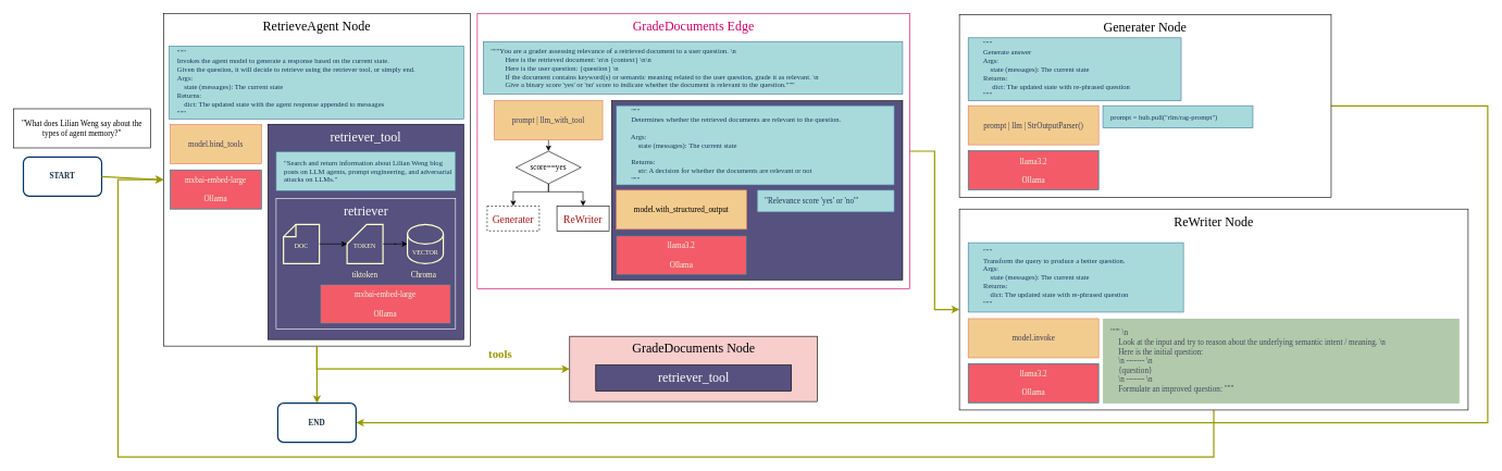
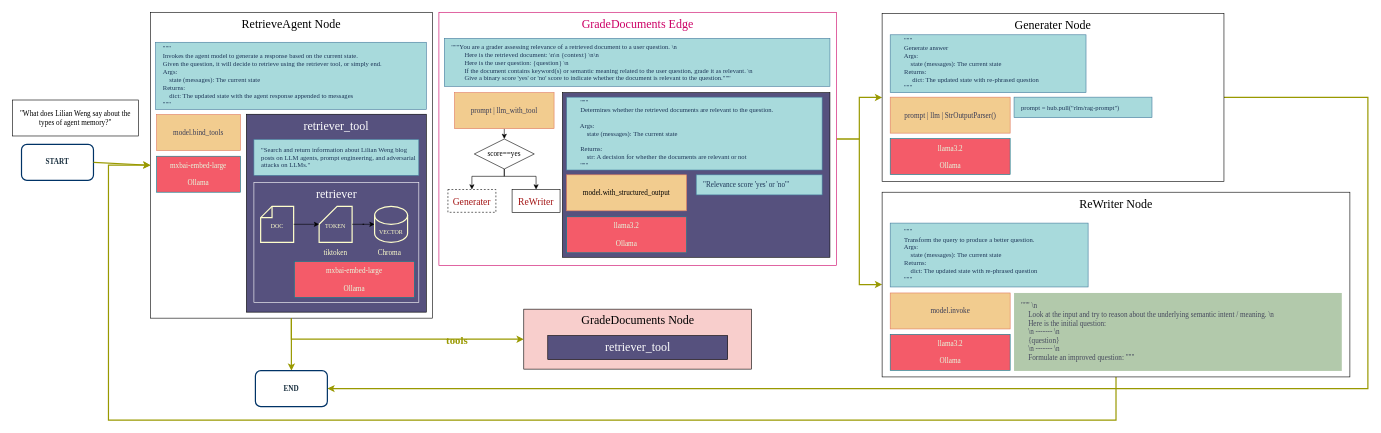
  <mxCell id="0" />
  <mxCell id="1" parent="0" />
+ <mxCell id="2" style="edgeStyle=orthogonalEdgeStyle;rounded=0;orthogonalLoop=1;jettySize=auto;html=1;exitX=1;exitY=0.5;exitDx=0;exitDy=0;entryX=0;entryY=0.5;entryDx=0;entryDy=0;strokeWidth=2;strokeColor=#999900;fontFamily=Poppins;" edge="1" parent="1" source="4" target="12"><mxGeometry relative="1" as="geometry" /></mxCell>
  <mxCell id="3" style="edgeStyle=orthogonalEdgeStyle;rounded=0;orthogonalLoop=1;jettySize=auto;html=1;exitX=1;exitY=0.5;exitDx=0;exitDy=0;entryX=0;entryY=0.5;entryDx=0;entryDy=0;strokeWidth=2;strokeColor=#999900;fontFamily=Poppins;" edge="1" parent="1" source="4" target="14"><mxGeometry relative="1" as="geometry" /></mxCell>
  <mxCell id="4" value="GradeDocuments Edge" style="rounded=0;whiteSpace=wrap;verticalAlign=top;fontSize=20;fontFamily=Poppins;fontColor=#CC0066;strokeColor=#CC0066;" vertex="1" parent="1"><mxGeometry x="731" y="20" width="663" height="422.5" as="geometry" /></mxCell>
  <mxCell id="5" value="" style="rounded=0;whiteSpace=wrap;fontFamily=Poppins;fontSize=20;labelBackgroundColor=none;fontColor=#FFFFFF;fontStyle=0;verticalAlign=top;fillColor=#56517E;" vertex="1" parent="1"><mxGeometry x="937" y="154" width="446" height="274.5" as="geometry" /></mxCell>
  <mxCell id="6" style="rounded=0;orthogonalLoop=1;jettySize=auto;html=1;exitX=0.5;exitY=1;exitDx=0;exitDy=0;entryX=0.5;entryY=0;entryDx=0;entryDy=0;strokeColor=#999900;strokeWidth=2;fontFamily=Poppins;" edge="1" parent="1" source="7" target="22"><mxGeometry relative="1" as="geometry" /></mxCell>
  <mxCell id="7" value="RetrieveAgent Node" style="rounded=0;whiteSpace=wrap;fontFamily=Poppins;fontSize=20;labelBackgroundColor=none;fontColor=default;fontStyle=0;verticalAlign=top;" vertex="1" parent="1"><mxGeometry x="250" y="20" width="470" height="510" as="geometry" /></mxCell>
  <mxCell id="8" value="&lt;div style=&quot;font-size: 18px; line-height: 21px; white-space-collapse: preserve;&quot;&gt;&lt;br style=&quot;font-size: 18px;&quot;&gt;&lt;/div&gt;" style="text;html=1;align=center;verticalAlign=middle;resizable=0;points=[];autosize=1;strokeColor=none;fillColor=none;fontSize=18;fontFamily=Poppins;labelBackgroundColor=none;fontColor=default;fontStyle=0;" parent="1" vertex="1"><mxGeometry x="580.25" y="245.25" width="20" height="30" as="geometry" /></mxCell>
  <mxCell id="9" style="edgeStyle=orthogonalEdgeStyle;rounded=0;orthogonalLoop=1;jettySize=auto;html=1;entryX=0;entryY=0;entryDx=0;entryDy=30;entryPerimeter=0;fontSize=18;fontFamily=Roboto;labelBackgroundColor=none;fontColor=default;fontStyle=0;exitX=0;exitY=0.5;exitDx=0;exitDy=0;exitPerimeter=0;" parent="1" edge="1"><mxGeometry relative="1" as="geometry"><Array as="points" /><mxPoint x="432.75" y="219.5" as="targetPoint" /></mxGeometry></mxCell>
  <mxCell id="10" style="edgeStyle=orthogonalEdgeStyle;rounded=0;orthogonalLoop=1;jettySize=auto;html=1;entryX=0;entryY=0.5;entryDx=0;entryDy=0;entryPerimeter=0;fontFamily=Roboto;fontSize=18;labelBackgroundColor=none;fontColor=default;fontStyle=0;" parent="1" edge="1"><mxGeometry relative="1" as="geometry"><mxPoint x="525.25" y="219.5" as="targetPoint" /></mxGeometry></mxCell>
  <mxCell id="11" style="edgeStyle=orthogonalEdgeStyle;rounded=0;orthogonalLoop=1;jettySize=auto;html=1;exitX=1;exitY=0.5;exitDx=0;exitDy=0;entryX=1;entryY=0.5;entryDx=0;entryDy=0;strokeWidth=2;strokeColor=#999900;fontFamily=Poppins;" edge="1" parent="1" source="12" target="22"><mxGeometry relative="1" as="geometry"><Array as="points"><mxPoint x="2280" y="162" /><mxPoint x="2280" y="648" /></Array></mxGeometry></mxCell>
  <mxCell id="12" value="Generater Node" style="rounded=0;whiteSpace=wrap;fontFamily=Poppins;fontSize=20;labelBackgroundColor=none;fontColor=#000000;fontStyle=0;verticalAlign=top;" parent="1" vertex="1"><mxGeometry x="1470" y="22" width="570" height="280" as="geometry" /></mxCell>
  <mxCell id="13" style="edgeStyle=orthogonalEdgeStyle;rounded=0;orthogonalLoop=1;jettySize=auto;html=1;exitX=0.5;exitY=1;exitDx=0;exitDy=0;entryX=0;entryY=0.5;entryDx=0;entryDy=0;strokeWidth=2;strokeColor=#999900;fontFamily=Poppins;" edge="1" parent="1" source="14" target="7"><mxGeometry relative="1" as="geometry"><Array as="points"><mxPoint x="1860" y="700" /><mxPoint x="180" y="700" /><mxPoint x="180" y="275" /></Array></mxGeometry></mxCell>
  <mxCell id="14" value="ReWriter Node" style="rounded=0;whiteSpace=wrap;fontFamily=Poppins;fontSize=20;labelBackgroundColor=none;fontColor=#000000;fontStyle=0;verticalAlign=top;" parent="1" vertex="1"><mxGeometry x="1470" y="320" width="780" height="308" as="geometry" /></mxCell>
  <mxCell id="15" value="&lt;span style=&quot;color: rgb(0, 0, 0);&quot;&gt;model.with_structured_output&lt;/span&gt;" style="rounded=0;whiteSpace=wrap;html=1;labelBackgroundColor=none;fillColor=#F2CC8F;strokeColor=#E07A5F;fontColor=#393C56;fontFamily=Poppins;flipV=1;" vertex="1" parent="1"><mxGeometry x="944" y="291" width="200" height="60" as="geometry" /></mxCell>
  <mxCell id="16" value="    &quot;&quot;&quot;&#10;    Determines whether the retrieved documents are relevant to the question.&#10;&#10;    Args:&#10;        state (messages): The current state&#10;&#10;    Returns:&#10;        str: A decision for whether the documents are relevant or not&#10;    &quot;&quot;&quot;" style="rounded=0;whiteSpace=wrap;labelBackgroundColor=none;fillColor=#A8DADC;strokeColor=#457B9D;fontColor=#1D3557;align=left;spacingLeft=10;fontFamily=Poppins;fontSize=11;flipV=1;" vertex="1" parent="1"><mxGeometry x="944" y="161.5" width="426" height="121.5" as="geometry" /></mxCell>
  <mxCell id="17" value="llama3.2&#10;&#10;Ollama" style="rounded=0;whiteSpace=wrap;labelBackgroundColor=none;fillColor=#F45B69;strokeColor=#028090;fontColor=#E4FDE1;fontFamily=Poppins;flipV=1;" vertex="1" parent="1"><mxGeometry x="944" y="361" width="200" height="60" as="geometry" /></mxCell>
  <mxCell id="18" value="&quot;Relevance score 'yes' or 'no'&quot;" style="rounded=0;whiteSpace=wrap;labelBackgroundColor=none;fillColor=#A8DADC;strokeColor=#457B9D;fontColor=#1D3557;align=left;spacingLeft=10;fontFamily=Poppins;" vertex="1" parent="1"><mxGeometry x="1160" y="291" width="210" height="33.5" as="geometry" /></mxCell>
  <mxCell id="19" value="mxbai-embed-large&#10;&#10;Ollama" style="rounded=0;whiteSpace=wrap;labelBackgroundColor=none;fillColor=#F45B69;strokeColor=#028090;fontColor=#E4FDE1;fontFamily=Poppins;" vertex="1" parent="1"><mxGeometry x="260.25" y="260" width="139.75" height="60" as="geometry" /></mxCell>
  <mxCell id="20" value="&quot;&quot;&quot;&#10;Invokes the agent model to generate a response based on the current state. &#10;Given the question, it will decide to retrieve using the retriever tool, or simply end.&#10;Args:&#10;    state (messages): The current state&#10;Returns:&#10;    dict: The updated state with the agent response appended to messages&#10;&quot;&quot;&quot;" style="rounded=0;whiteSpace=wrap;labelBackgroundColor=none;fillColor=#A8DADC;strokeColor=#457B9D;fontColor=#1D3557;align=left;spacingLeft=10;fontFamily=Poppins;fontSize=11;" vertex="1" parent="1"><mxGeometry x="258.5" y="70" width="451.5" height="112" as="geometry" /></mxCell>
  <mxCell id="21" value="START" style="rounded=1;whiteSpace=wrap;html=1;strokeColor=#003366;fontColor=#182E3E;fillColor=default;fontFamily=Poppins;strokeWidth=2;fontStyle=1" vertex="1" parent="1"><mxGeometry x="35" y="240.25" width="120" height="60" as="geometry" /></mxCell>
  <mxCell id="22" value="END" style="rounded=1;whiteSpace=wrap;html=1;strokeColor=#003366;fontColor=#182E3E;fillColor=default;fontFamily=Poppins;strokeWidth=2;fontStyle=1" vertex="1" parent="1"><mxGeometry x="425" y="617.5" width="120" height="60" as="geometry" /></mxCell>
  <mxCell id="23" style="rounded=0;orthogonalLoop=1;jettySize=auto;html=1;exitX=1;exitY=0.5;exitDx=0;exitDy=0;entryX=0;entryY=0.5;entryDx=0;entryDy=0;strokeColor=#999900;fontColor=#FFFFFF;strokeWidth=2;fontFamily=Poppins;" edge="1" parent="1" source="21" target="7"><mxGeometry relative="1" as="geometry"><mxPoint x="-170" y="-830" as="sourcePoint" /><mxPoint x="-115" y="-770" as="targetPoint" /></mxGeometry></mxCell>
  <mxCell id="24" value="retriever_tool" style="rounded=0;whiteSpace=wrap;fontFamily=Poppins;fontSize=20;labelBackgroundColor=none;fontColor=#FFFFFF;fontStyle=0;verticalAlign=top;fillColor=#56517E;" vertex="1" parent="1"><mxGeometry x="410" y="190" width="300" height="330" as="geometry" /></mxCell>
  <mxCell id="25" value="retriever" style="rounded=0;whiteSpace=wrap;fontFamily=Poppins;fontSize=20;labelBackgroundColor=none;fontColor=#FFFFFF;fontStyle=0;verticalAlign=top;fillColor=#56517E;strokeColor=#FFFFFF;" vertex="1" parent="1"><mxGeometry x="422.5" y="304" width="275" height="200" as="geometry" /></mxCell>
  <mxCell id="26" value="&lt;div style=&quot;font-size: 18px; line-height: 21px; white-space-collapse: preserve;&quot;&gt;&lt;br style=&quot;font-size: 18px;&quot;&gt;&lt;/div&gt;" style="text;html=1;align=center;verticalAlign=middle;resizable=0;points=[];autosize=1;strokeColor=none;fillColor=none;fontSize=18;fontFamily=Poppins;labelBackgroundColor=none;fontColor=default;fontStyle=0;" vertex="1" parent="1"><mxGeometry x="678.75" y="399.25" width="20" height="30" as="geometry" /></mxCell>
  <mxCell id="27" value="DOC" style="shape=note;whiteSpace=wrap;backgroundOutline=1;darkOpacity=0.05;verticalAlign=middle;fontFamily=Poppins;fontSize=10;spacingTop=10;spacingBottom=3;flipH=1;labelBackgroundColor=none;fontStyle=0;fillColor=none;strokeColor=#FFFFCC;fontColor=#FFFFCC;strokeWidth=2;size=19;" vertex="1" parent="1"><mxGeometry x="433.75" y="343.5" width="55" height="60" as="geometry" /></mxCell>
  <mxCell id="28" value="TOKEN" style="shape=card;whiteSpace=wrap;verticalAlign=middle;fontFamily=Poppins;fontSize=10;spacingTop=10;spacingBottom=3;direction=east;labelBackgroundColor=none;fontStyle=0;fillColor=none;strokeColor=#FFFFCC;fontColor=#FFFFCC;strokeWidth=2;" vertex="1" parent="1"><mxGeometry x="531.25" y="343.5" width="55" height="60" as="geometry" /></mxCell>
  <mxCell id="29" value="VECTOR" style="shape=cylinder3;whiteSpace=wrap;boundedLbl=1;backgroundOutline=1;size=15;verticalAlign=middle;fontFamily=Poppins;fontSize=10;spacingTop=6;spacingBottom=5;labelBackgroundColor=none;fontStyle=0;fillColor=none;strokeColor=#FFFFCC;fontColor=#FFFFCC;strokeWidth=2;" vertex="1" parent="1"><mxGeometry x="623.75" y="343.5" width="55" height="60" as="geometry" /></mxCell>
  <mxCell id="30" style="edgeStyle=orthogonalEdgeStyle;rounded=0;orthogonalLoop=1;jettySize=auto;html=1;entryX=0;entryY=0;entryDx=0;entryDy=30;entryPerimeter=0;fontSize=18;fontFamily=Poppins;labelBackgroundColor=none;fontColor=default;fontStyle=0;exitX=0;exitY=0.5;exitDx=0;exitDy=0;exitPerimeter=0;" edge="1" parent="1" source="27" target="28"><mxGeometry relative="1" as="geometry"><Array as="points" /></mxGeometry></mxCell>
  <mxCell id="31" style="edgeStyle=orthogonalEdgeStyle;rounded=0;orthogonalLoop=1;jettySize=auto;html=1;entryX=0;entryY=0.5;entryDx=0;entryDy=0;entryPerimeter=0;fontFamily=Poppins;fontSize=18;labelBackgroundColor=none;fontColor=default;fontStyle=0;" edge="1" parent="1" source="28" target="29"><mxGeometry relative="1" as="geometry" /></mxCell>
  <mxCell id="32" value="mxbai-embed-large&#10;&#10;Ollama" style="rounded=0;whiteSpace=wrap;labelBackgroundColor=none;fillColor=#F45B69;strokeColor=#028090;fontColor=#E4FDE1;fontFamily=Poppins;" vertex="1" parent="1"><mxGeometry x="490" y="435.5" width="200" height="60" as="geometry" /></mxCell>
  <mxCell id="33" value="tiktoken" style="text;align=center;verticalAlign=middle;resizable=0;points=[];autosize=1;strokeColor=none;fillColor=none;fontColor=#FFFFCC;fontFamily=Poppins;" vertex="1" parent="1"><mxGeometry x="523.75" y="405.5" width="70" height="30" as="geometry" /></mxCell>
  <mxCell id="34" value="Chroma" style="text;align=center;verticalAlign=middle;resizable=0;points=[];autosize=1;strokeColor=none;fillColor=none;fontColor=#FFFFCC;fontFamily=Poppins;" vertex="1" parent="1"><mxGeometry x="613.75" y="405.5" width="70" height="30" as="geometry" /></mxCell>
  <mxCell id="35" value="&quot;Search and return information about Lilian Weng blog posts on LLM agents, prompt engineering, and adversarial attacks on LLMs.&quot;" style="rounded=0;whiteSpace=wrap;labelBackgroundColor=none;fillColor=#A8DADC;strokeColor=#457B9D;fontColor=#1D3557;align=left;spacingLeft=10;fontFamily=Poppins;fontSize=11;spacingRight=5;" vertex="1" parent="1"><mxGeometry x="422.5" y="232" width="275" height="60" as="geometry" /></mxCell>
  <mxCell id="36" value="model.bind_tools" style="rounded=0;whiteSpace=wrap;labelBackgroundColor=none;fillColor=#F2CC8F;strokeColor=#E07A5F;fontColor=#393C56;fontFamily=Poppins;" vertex="1" parent="1"><mxGeometry x="260.25" y="190.5" width="139.75" height="60" as="geometry" /></mxCell>
  <mxCell id="37" value="GradeDocuments Node" style="rounded=0;whiteSpace=wrap;fontFamily=Poppins;fontSize=20;labelBackgroundColor=none;fontColor=default;fontStyle=0;verticalAlign=top;fillColor=#f8cecc;" vertex="1" parent="1"><mxGeometry x="872.5" y="515" width="380" height="100" as="geometry" /></mxCell>
  <mxCell id="38" value="retriever_tool" style="rounded=0;whiteSpace=wrap;fontFamily=Poppins;fontSize=20;labelBackgroundColor=none;fontColor=#FFFFFF;fontStyle=0;verticalAlign=top;fillColor=#56517E;" vertex="1" parent="1"><mxGeometry x="912.5" y="559" width="300" height="40" as="geometry" /></mxCell>
  <mxCell id="39" style="edgeStyle=orthogonalEdgeStyle;rounded=0;orthogonalLoop=1;jettySize=auto;html=1;exitX=0.5;exitY=1;exitDx=0;exitDy=0;strokeColor=#999900;strokeWidth=2;fontFamily=Poppins;" edge="1" parent="1" source="7" target="37"><mxGeometry relative="1" as="geometry"><mxPoint x="495" y="540" as="sourcePoint" /><mxPoint x="847" y="640" as="targetPoint" /></mxGeometry></mxCell>
- <mxCell id="40" value="tools" style="text;html=1;align=center;verticalAlign=middle;resizable=0;points=[];autosize=1;strokeColor=none;fillColor=none;fontColor=#999900;fontFamily=Poppins;fontStyle=1;fontSize=18;" vertex="1" parent="1"><mxGeometry x="731" y="522" width="70" height="40" as="geometry" /></mxCell>
+ <mxCell id="40" value="tools" style="text;html=1;align=center;verticalAlign=middle;resizable=0;points=[];autosize=1;strokeColor=none;fillColor=none;fontColor=#999900;fontFamily=Poppins;fontStyle=1;fontSize=18;" vertex="1" parent="1"><mxGeometry x="726" y="547" width="70" height="40" as="geometry" /></mxCell>
  <mxCell id="41" style="edgeStyle=orthogonalEdgeStyle;rounded=0;orthogonalLoop=1;jettySize=auto;html=1;exitX=0.5;exitY=1;exitDx=0;exitDy=0;entryX=0.5;entryY=0;entryDx=0;entryDy=0;fontFamily=Poppins;" edge="1" parent="1" source="42" target="46"><mxGeometry relative="1" as="geometry" /></mxCell>
  <mxCell id="42" value="prompt | llm_with_tool" style="rounded=0;whiteSpace=wrap;labelBackgroundColor=none;fillColor=#F2CC8F;strokeColor=#E07A5F;fontColor=#393C56;fontFamily=Poppins;" vertex="1" parent="1"><mxGeometry x="757" y="154" width="166" height="60" as="geometry" /></mxCell>
  <mxCell id="43" value="&quot;&quot;&quot;You are a grader assessing relevance of a retrieved document to a user question. \n &#10;        Here is the retrieved document: \n\n {context} \n\n&#10;        Here is the user question: {question} \n&#10;        If the document contains keyword(s) or semantic meaning related to the user question, grade it as relevant. \n&#10;        Give a binary score 'yes' or 'no' score to indicate whether the document is relevant to the question.&quot;&quot;&quot;" style="rounded=0;whiteSpace=wrap;labelBackgroundColor=none;fillColor=#A8DADC;strokeColor=#457B9D;fontColor=#1D3557;align=left;spacingLeft=10;fontFamily=Poppins;fontSize=11;" vertex="1" parent="1"><mxGeometry x="740" y="63.5" width="643" height="80" as="geometry" /></mxCell>
  <mxCell id="44" style="edgeStyle=orthogonalEdgeStyle;rounded=0;orthogonalLoop=1;jettySize=auto;html=1;exitX=0.5;exitY=1;exitDx=0;exitDy=0;entryX=0.5;entryY=0;entryDx=0;entryDy=0;fontFamily=Poppins;" edge="1" parent="1" source="46" target="47"><mxGeometry relative="1" as="geometry"><Array as="points"><mxPoint x="840" y="293.5" /><mxPoint x="786" y="293.5" /></Array></mxGeometry></mxCell>
  <mxCell id="45" style="edgeStyle=orthogonalEdgeStyle;rounded=0;orthogonalLoop=1;jettySize=auto;html=1;exitX=0.5;exitY=1;exitDx=0;exitDy=0;entryX=0.5;entryY=0;entryDx=0;entryDy=0;fontFamily=Poppins;" edge="1" parent="1" source="46" target="48"><mxGeometry relative="1" as="geometry"><Array as="points"><mxPoint x="840" y="293.5" /><mxPoint x="893" y="293.5" /></Array></mxGeometry></mxCell>
  <mxCell id="46" value="score==yes" style="rhombus;whiteSpace=wrap;html=1;fontFamily=Poppins;" vertex="1" parent="1"><mxGeometry x="790" y="231.25" width="100" height="50" as="geometry" /></mxCell>
  <mxCell id="47" value="&lt;div style=&quot;color: rgb(59, 59, 59); background-color: rgb(255, 255, 255); font-size: 16px; line-height: 22px; white-space: pre;&quot;&gt;&lt;span style=&quot;color: #a31515;&quot;&gt;Generater&lt;/span&gt;&lt;/div&gt;" style="rounded=0;whiteSpace=wrap;html=1;fontFamily=Poppins;dashed=1;" vertex="1" parent="1"><mxGeometry x="746" y="315.5" width="80" height="38" as="geometry" /></mxCell>
  <mxCell id="48" value="&lt;div style=&quot;color: rgb(59, 59, 59); background-color: rgb(255, 255, 255); font-size: 16px; line-height: 22px; white-space: pre;&quot;&gt;&lt;span style=&quot;color: #a31515;&quot;&gt;ReWriter&lt;/span&gt;&lt;/div&gt;" style="rounded=0;whiteSpace=wrap;html=1;fontFamily=Poppins;" vertex="1" parent="1"><mxGeometry x="853" y="315.5" width="80" height="38" as="geometry" /></mxCell>
  <mxCell id="49" value="    &quot;&quot;&quot;&#10;    Generate answer&#10;    Args:&#10;        state (messages): The current state&#10;    Returns:&#10;         dict: The updated state with re-phrased question&#10;    &quot;&quot;&quot;" style="rounded=0;whiteSpace=wrap;labelBackgroundColor=none;fillColor=#A8DADC;strokeColor=#457B9D;fontColor=#1D3557;align=left;spacingLeft=10;fontFamily=Poppins;fontSize=11;" vertex="1" parent="1"><mxGeometry x="1483.5" y="57.5" width="326.5" height="96.5" as="geometry" /></mxCell>
  <mxCell id="50" value="model.invoke" style="rounded=0;whiteSpace=wrap;labelBackgroundColor=none;fillColor=#F2CC8F;strokeColor=#E07A5F;fontColor=#393C56;fontFamily=Poppins;flipV=1;" vertex="1" parent="1"><mxGeometry x="1483.5" y="488" width="200" height="60" as="geometry" /></mxCell>
  <mxCell id="51" value="llama3.2&#10;&#10;Ollama" style="rounded=0;whiteSpace=wrap;labelBackgroundColor=none;fillColor=#F45B69;strokeColor=#028090;fontColor=#E4FDE1;fontFamily=Poppins;flipV=1;" vertex="1" parent="1"><mxGeometry x="1483.5" y="557" width="200" height="60" as="geometry" /></mxCell>
  <mxCell id="52" value="&quot;&quot;&quot; \n&#10;    Look at the input and try to reason about the underlying semantic intent / meaning. \n&#10;    Here is the initial question:&#10;    \n ------- \n&#10;    {question}&#10;    \n ------- \n&#10;    Formulate an improved question: &quot;&quot;&quot;" style="rounded=0;whiteSpace=wrap;strokeColor=none;fontColor=#46495D;fillColor=#B2C9AB;labelBackgroundColor=none;align=left;spacingLeft=10;fontFamily=Poppins;" vertex="1" parent="1"><mxGeometry x="1690" y="488" width="546.5" height="130" as="geometry" /></mxCell>
  <mxCell id="53" value="    &quot;&quot;&quot;&#10;    Transform the query to produce a better question.&#10;    Args:&#10;        state (messages): The current state&#10;    Returns:&#10;        dict: The updated state with re-phrased question&#10;    &quot;&quot;&quot;" style="rounded=0;whiteSpace=wrap;labelBackgroundColor=none;fillColor=#A8DADC;strokeColor=#457B9D;fontColor=#1D3557;align=left;spacingLeft=10;fontFamily=Poppins;fontSize=11;" vertex="1" parent="1"><mxGeometry x="1483.5" y="371.5" width="330" height="106.5" as="geometry" /></mxCell>
  <mxCell id="54" value="prompt = hub.pull(&quot;rlm/rag-prompt&quot;)" style="rounded=0;whiteSpace=wrap;labelBackgroundColor=none;fillColor=#A8DADC;strokeColor=#457B9D;fontColor=#1D3557;align=left;spacingLeft=10;fontFamily=Poppins;fontSize=11;" vertex="1" parent="1"><mxGeometry x="1690" y="161.5" width="230" height="34.25" as="geometry" /></mxCell>
  <mxCell id="55" value="prompt | llm | StrOutputParser()" style="rounded=0;whiteSpace=wrap;labelBackgroundColor=none;fillColor=#F2CC8F;strokeColor=#E07A5F;fontColor=#393C56;fontFamily=Poppins;flipV=1;" vertex="1" parent="1"><mxGeometry x="1483.5" y="161.5" width="200" height="60" as="geometry" /></mxCell>
  <mxCell id="56" value="llama3.2&#10;&#10;Ollama" style="rounded=0;whiteSpace=wrap;labelBackgroundColor=none;fillColor=#F45B69;strokeColor=#028090;fontColor=#E4FDE1;fontFamily=Poppins;flipV=1;" vertex="1" parent="1"><mxGeometry x="1483.5" y="230.5" width="200" height="60" as="geometry" /></mxCell>
  <mxCell id="57" value="&quot;What does Lilian Weng say about the types of agent memory?&quot;" style="rounded=0;whiteSpace=wrap;fontFamily=Poppins;" vertex="1" parent="1"><mxGeometry x="20" y="166.25" width="210" height="60" as="geometry" /></mxCell>
